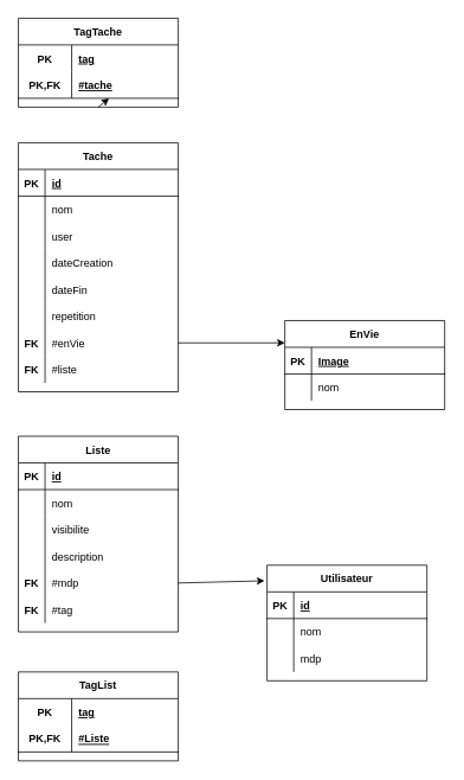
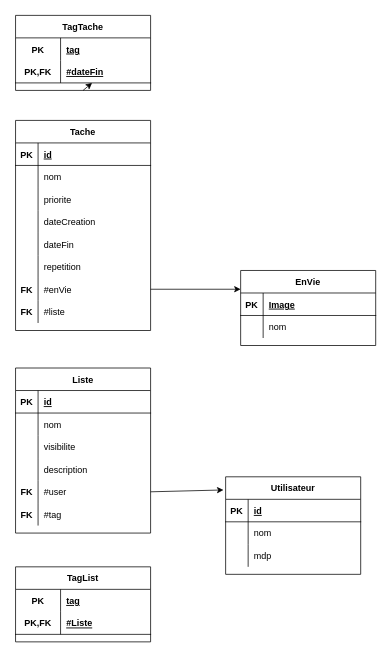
  <mxCell id="0" />
  <mxCell id="1" parent="0" />
  <mxCell id="2" value="TagTache" style="shape=table;startSize=30;container=1;collapsible=1;childLayout=tableLayout;fixedRows=1;rowLines=0;fontStyle=1;align=center;resizeLast=1;" vertex="1" parent="1"><mxGeometry x="20" y="20" width="180" height="100" as="geometry" /></mxCell>
  <mxCell id="3" value="" style="shape=tableRow;horizontal=0;startSize=0;swimlaneHead=0;swimlaneBody=0;fillColor=none;collapsible=0;dropTarget=0;points=[[0,0.5],[1,0.5]];portConstraint=eastwest;top=0;left=0;right=0;bottom=0;" vertex="1" parent="2"><mxGeometry y="30" width="180" height="30" as="geometry" /></mxCell>
  <mxCell id="4" value="PK" style="shape=partialRectangle;connectable=0;fillColor=none;top=0;left=0;bottom=0;right=0;fontStyle=1;overflow=hidden;" vertex="1" parent="3"><mxGeometry width="60" height="30" as="geometry"><mxRectangle width="60" height="30" as="alternateBounds" /></mxGeometry></mxCell>
  <mxCell id="5" value="tag" style="shape=partialRectangle;connectable=0;fillColor=none;top=0;left=0;bottom=0;right=0;align=left;spacingLeft=6;fontStyle=5;overflow=hidden;" vertex="1" parent="3"><mxGeometry x="60" width="120" height="30" as="geometry"><mxRectangle width="120" height="30" as="alternateBounds" /></mxGeometry></mxCell>
  <mxCell id="6" value="" style="shape=tableRow;horizontal=0;startSize=0;swimlaneHead=0;swimlaneBody=0;fillColor=none;collapsible=0;dropTarget=0;points=[[0,0.5],[1,0.5]];portConstraint=eastwest;top=0;left=0;right=0;bottom=1;" vertex="1" parent="2"><mxGeometry y="60" width="180" height="30" as="geometry" /></mxCell>
  <mxCell id="7" value="PK,FK" style="shape=partialRectangle;connectable=0;fillColor=none;top=0;left=0;bottom=0;right=0;fontStyle=1;overflow=hidden;" vertex="1" parent="6"><mxGeometry width="60" height="30" as="geometry"><mxRectangle width="60" height="30" as="alternateBounds" /></mxGeometry></mxCell>
- <mxCell id="8" value="#tache" style="shape=partialRectangle;connectable=0;fillColor=none;top=0;left=0;bottom=0;right=0;align=left;spacingLeft=6;fontStyle=5;overflow=hidden;" vertex="1" parent="6"><mxGeometry x="60" width="120" height="30" as="geometry"><mxRectangle width="120" height="30" as="alternateBounds" /></mxGeometry></mxCell>
+ <mxCell id="8" value="#dateFin" style="shape=partialRectangle;connectable=0;fillColor=none;top=0;left=0;bottom=0;right=0;align=left;spacingLeft=6;fontStyle=5;overflow=hidden;" vertex="1" parent="6"><mxGeometry x="60" width="120" height="30" as="geometry"><mxRectangle width="120" height="30" as="alternateBounds" /></mxGeometry></mxCell>
  <mxCell id="9" value="Tache" style="shape=table;startSize=30;container=1;collapsible=1;childLayout=tableLayout;fixedRows=1;rowLines=0;fontStyle=1;align=center;resizeLast=1;" vertex="1" parent="1"><mxGeometry x="20" y="160" width="180" height="280" as="geometry" /></mxCell>
  <mxCell id="10" value="" style="shape=tableRow;horizontal=0;startSize=0;swimlaneHead=0;swimlaneBody=0;fillColor=none;collapsible=0;dropTarget=0;points=[[0,0.5],[1,0.5]];portConstraint=eastwest;top=0;left=0;right=0;bottom=1;" vertex="1" parent="9"><mxGeometry y="30" width="180" height="30" as="geometry" /></mxCell>
  <mxCell id="11" value="PK" style="shape=partialRectangle;connectable=0;fillColor=none;top=0;left=0;bottom=0;right=0;fontStyle=1;overflow=hidden;" vertex="1" parent="10"><mxGeometry width="30" height="30" as="geometry"><mxRectangle width="30" height="30" as="alternateBounds" /></mxGeometry></mxCell>
  <mxCell id="12" value="id" style="shape=partialRectangle;connectable=0;fillColor=none;top=0;left=0;bottom=0;right=0;align=left;spacingLeft=6;fontStyle=5;overflow=hidden;" vertex="1" parent="10"><mxGeometry x="30" width="150" height="30" as="geometry"><mxRectangle width="150" height="30" as="alternateBounds" /></mxGeometry></mxCell>
  <mxCell id="13" value="" style="shape=tableRow;horizontal=0;startSize=0;swimlaneHead=0;swimlaneBody=0;fillColor=none;collapsible=0;dropTarget=0;points=[[0,0.5],[1,0.5]];portConstraint=eastwest;top=0;left=0;right=0;bottom=0;" vertex="1" parent="9"><mxGeometry y="60" width="180" height="30" as="geometry" /></mxCell>
  <mxCell id="14" value="" style="shape=partialRectangle;connectable=0;fillColor=none;top=0;left=0;bottom=0;right=0;editable=1;overflow=hidden;" vertex="1" parent="13"><mxGeometry width="30" height="30" as="geometry"><mxRectangle width="30" height="30" as="alternateBounds" /></mxGeometry></mxCell>
  <mxCell id="15" value="nom" style="shape=partialRectangle;connectable=0;fillColor=none;top=0;left=0;bottom=0;right=0;align=left;spacingLeft=6;overflow=hidden;" vertex="1" parent="13"><mxGeometry x="30" width="150" height="30" as="geometry"><mxRectangle width="150" height="30" as="alternateBounds" /></mxGeometry></mxCell>
  <mxCell id="16" value="" style="shape=tableRow;horizontal=0;startSize=0;swimlaneHead=0;swimlaneBody=0;fillColor=none;collapsible=0;dropTarget=0;points=[[0,0.5],[1,0.5]];portConstraint=eastwest;top=0;left=0;right=0;bottom=0;" vertex="1" parent="9"><mxGeometry y="90" width="180" height="30" as="geometry" /></mxCell>
  <mxCell id="17" value="" style="shape=partialRectangle;connectable=0;fillColor=none;top=0;left=0;bottom=0;right=0;editable=1;overflow=hidden;" vertex="1" parent="16"><mxGeometry width="30" height="30" as="geometry"><mxRectangle width="30" height="30" as="alternateBounds" /></mxGeometry></mxCell>
- <mxCell id="18" value="user" style="shape=partialRectangle;connectable=0;fillColor=none;top=0;left=0;bottom=0;right=0;align=left;spacingLeft=6;overflow=hidden;" vertex="1" parent="16"><mxGeometry x="30" width="150" height="30" as="geometry"><mxRectangle width="150" height="30" as="alternateBounds" /></mxGeometry></mxCell>
+ <mxCell id="18" value="priorite" style="shape=partialRectangle;connectable=0;fillColor=none;top=0;left=0;bottom=0;right=0;align=left;spacingLeft=6;overflow=hidden;" vertex="1" parent="16"><mxGeometry x="30" width="150" height="30" as="geometry"><mxRectangle width="150" height="30" as="alternateBounds" /></mxGeometry></mxCell>
  <mxCell id="19" value="" style="shape=tableRow;horizontal=0;startSize=0;swimlaneHead=0;swimlaneBody=0;fillColor=none;collapsible=0;dropTarget=0;points=[[0,0.5],[1,0.5]];portConstraint=eastwest;top=0;left=0;right=0;bottom=0;" vertex="1" parent="9"><mxGeometry y="120" width="180" height="30" as="geometry" /></mxCell>
  <mxCell id="20" value="" style="shape=partialRectangle;connectable=0;fillColor=none;top=0;left=0;bottom=0;right=0;editable=1;overflow=hidden;" vertex="1" parent="19"><mxGeometry width="30" height="30" as="geometry"><mxRectangle width="30" height="30" as="alternateBounds" /></mxGeometry></mxCell>
  <mxCell id="21" value="dateCreation" style="shape=partialRectangle;connectable=0;fillColor=none;top=0;left=0;bottom=0;right=0;align=left;spacingLeft=6;overflow=hidden;" vertex="1" parent="19"><mxGeometry x="30" width="150" height="30" as="geometry"><mxRectangle width="150" height="30" as="alternateBounds" /></mxGeometry></mxCell>
  <mxCell id="22" value="" style="shape=tableRow;horizontal=0;startSize=0;swimlaneHead=0;swimlaneBody=0;fillColor=none;collapsible=0;dropTarget=0;points=[[0,0.5],[1,0.5]];portConstraint=eastwest;top=0;left=0;right=0;bottom=0;" vertex="1" parent="9"><mxGeometry y="150" width="180" height="30" as="geometry" /></mxCell>
  <mxCell id="23" value="" style="shape=partialRectangle;connectable=0;fillColor=none;top=0;left=0;bottom=0;right=0;editable=1;overflow=hidden;" vertex="1" parent="22"><mxGeometry width="30" height="30" as="geometry"><mxRectangle width="30" height="30" as="alternateBounds" /></mxGeometry></mxCell>
  <mxCell id="24" value="dateFin" style="shape=partialRectangle;connectable=0;fillColor=none;top=0;left=0;bottom=0;right=0;align=left;spacingLeft=6;overflow=hidden;" vertex="1" parent="22"><mxGeometry x="30" width="150" height="30" as="geometry"><mxRectangle width="150" height="30" as="alternateBounds" /></mxGeometry></mxCell>
  <mxCell id="25" value="" style="shape=tableRow;horizontal=0;startSize=0;swimlaneHead=0;swimlaneBody=0;fillColor=none;collapsible=0;dropTarget=0;points=[[0,0.5],[1,0.5]];portConstraint=eastwest;top=0;left=0;right=0;bottom=0;" vertex="1" parent="9"><mxGeometry y="180" width="180" height="30" as="geometry" /></mxCell>
  <mxCell id="26" value="" style="shape=partialRectangle;connectable=0;fillColor=none;top=0;left=0;bottom=0;right=0;editable=1;overflow=hidden;" vertex="1" parent="25"><mxGeometry width="30" height="30" as="geometry"><mxRectangle width="30" height="30" as="alternateBounds" /></mxGeometry></mxCell>
  <mxCell id="27" value="repetition" style="shape=partialRectangle;connectable=0;fillColor=none;top=0;left=0;bottom=0;right=0;align=left;spacingLeft=6;overflow=hidden;" vertex="1" parent="25"><mxGeometry x="30" width="150" height="30" as="geometry"><mxRectangle width="150" height="30" as="alternateBounds" /></mxGeometry></mxCell>
  <mxCell id="28" value="" style="shape=tableRow;horizontal=0;startSize=0;swimlaneHead=0;swimlaneBody=0;fillColor=none;collapsible=0;dropTarget=0;points=[[0,0.5],[1,0.5]];portConstraint=eastwest;top=0;left=0;right=0;bottom=0;" vertex="1" parent="9"><mxGeometry y="210" width="180" height="30" as="geometry" /></mxCell>
  <mxCell id="29" value="FK" style="shape=partialRectangle;connectable=0;fillColor=none;top=0;left=0;bottom=0;right=0;editable=1;overflow=hidden;fontStyle=1" vertex="1" parent="28"><mxGeometry width="30" height="30" as="geometry"><mxRectangle width="30" height="30" as="alternateBounds" /></mxGeometry></mxCell>
  <mxCell id="30" value="#enVie" style="shape=partialRectangle;connectable=0;fillColor=none;top=0;left=0;bottom=0;right=0;align=left;spacingLeft=6;overflow=hidden;" vertex="1" parent="28"><mxGeometry x="30" width="150" height="30" as="geometry"><mxRectangle width="150" height="30" as="alternateBounds" /></mxGeometry></mxCell>
  <mxCell id="31" value="" style="shape=tableRow;horizontal=0;startSize=0;swimlaneHead=0;swimlaneBody=0;fillColor=none;collapsible=0;dropTarget=0;points=[[0,0.5],[1,0.5]];portConstraint=eastwest;top=0;left=0;right=0;bottom=0;" vertex="1" parent="9"><mxGeometry y="240" width="180" height="30" as="geometry" /></mxCell>
  <mxCell id="32" value="FK" style="shape=partialRectangle;connectable=0;fillColor=none;top=0;left=0;bottom=0;right=0;editable=1;overflow=hidden;fontStyle=1" vertex="1" parent="31"><mxGeometry width="30" height="30" as="geometry"><mxRectangle width="30" height="30" as="alternateBounds" /></mxGeometry></mxCell>
  <mxCell id="33" value="#liste" style="shape=partialRectangle;connectable=0;fillColor=none;top=0;left=0;bottom=0;right=0;align=left;spacingLeft=6;overflow=hidden;" vertex="1" parent="31"><mxGeometry x="30" width="150" height="30" as="geometry"><mxRectangle width="150" height="30" as="alternateBounds" /></mxGeometry></mxCell>
  <mxCell id="34" value="TagList" style="shape=table;startSize=30;container=1;collapsible=1;childLayout=tableLayout;fixedRows=1;rowLines=0;fontStyle=1;align=center;resizeLast=1;" vertex="1" parent="1"><mxGeometry x="20" y="755" width="180" height="100" as="geometry" /></mxCell>
  <mxCell id="35" value="" style="shape=tableRow;horizontal=0;startSize=0;swimlaneHead=0;swimlaneBody=0;fillColor=none;collapsible=0;dropTarget=0;points=[[0,0.5],[1,0.5]];portConstraint=eastwest;top=0;left=0;right=0;bottom=0;" vertex="1" parent="34"><mxGeometry y="30" width="180" height="30" as="geometry" /></mxCell>
  <mxCell id="36" value="PK" style="shape=partialRectangle;connectable=0;fillColor=none;top=0;left=0;bottom=0;right=0;fontStyle=1;overflow=hidden;" vertex="1" parent="35"><mxGeometry width="60" height="30" as="geometry"><mxRectangle width="60" height="30" as="alternateBounds" /></mxGeometry></mxCell>
  <mxCell id="37" value="tag" style="shape=partialRectangle;connectable=0;fillColor=none;top=0;left=0;bottom=0;right=0;align=left;spacingLeft=6;fontStyle=5;overflow=hidden;" vertex="1" parent="35"><mxGeometry x="60" width="120" height="30" as="geometry"><mxRectangle width="120" height="30" as="alternateBounds" /></mxGeometry></mxCell>
  <mxCell id="38" value="" style="shape=tableRow;horizontal=0;startSize=0;swimlaneHead=0;swimlaneBody=0;fillColor=none;collapsible=0;dropTarget=0;points=[[0,0.5],[1,0.5]];portConstraint=eastwest;top=0;left=0;right=0;bottom=1;" vertex="1" parent="34"><mxGeometry y="60" width="180" height="30" as="geometry" /></mxCell>
  <mxCell id="39" value="PK,FK" style="shape=partialRectangle;connectable=0;fillColor=none;top=0;left=0;bottom=0;right=0;fontStyle=1;overflow=hidden;" vertex="1" parent="38"><mxGeometry width="60" height="30" as="geometry"><mxRectangle width="60" height="30" as="alternateBounds" /></mxGeometry></mxCell>
  <mxCell id="40" value="#Liste" style="shape=partialRectangle;connectable=0;fillColor=none;top=0;left=0;bottom=0;right=0;align=left;spacingLeft=6;fontStyle=5;overflow=hidden;" vertex="1" parent="38"><mxGeometry x="60" width="120" height="30" as="geometry"><mxRectangle width="120" height="30" as="alternateBounds" /></mxGeometry></mxCell>
  <mxCell id="41" value="EnVie" style="shape=table;startSize=30;container=1;collapsible=1;childLayout=tableLayout;fixedRows=1;rowLines=0;fontStyle=1;align=center;resizeLast=1;" vertex="1" parent="1"><mxGeometry x="320" y="360" width="180" height="100" as="geometry" /></mxCell>
  <mxCell id="42" value="" style="shape=tableRow;horizontal=0;startSize=0;swimlaneHead=0;swimlaneBody=0;fillColor=none;collapsible=0;dropTarget=0;points=[[0,0.5],[1,0.5]];portConstraint=eastwest;top=0;left=0;right=0;bottom=1;" vertex="1" parent="41"><mxGeometry y="30" width="180" height="30" as="geometry" /></mxCell>
  <mxCell id="43" value="PK" style="shape=partialRectangle;connectable=0;fillColor=none;top=0;left=0;bottom=0;right=0;fontStyle=1;overflow=hidden;" vertex="1" parent="42"><mxGeometry width="30" height="30" as="geometry"><mxRectangle width="30" height="30" as="alternateBounds" /></mxGeometry></mxCell>
  <mxCell id="44" value="Image" style="shape=partialRectangle;connectable=0;fillColor=none;top=0;left=0;bottom=0;right=0;align=left;spacingLeft=6;fontStyle=5;overflow=hidden;" vertex="1" parent="42"><mxGeometry x="30" width="150" height="30" as="geometry"><mxRectangle width="150" height="30" as="alternateBounds" /></mxGeometry></mxCell>
  <mxCell id="45" value="" style="shape=tableRow;horizontal=0;startSize=0;swimlaneHead=0;swimlaneBody=0;fillColor=none;collapsible=0;dropTarget=0;points=[[0,0.5],[1,0.5]];portConstraint=eastwest;top=0;left=0;right=0;bottom=0;" vertex="1" parent="41"><mxGeometry y="60" width="180" height="30" as="geometry" /></mxCell>
  <mxCell id="46" value="" style="shape=partialRectangle;connectable=0;fillColor=none;top=0;left=0;bottom=0;right=0;editable=1;overflow=hidden;" vertex="1" parent="45"><mxGeometry width="30" height="30" as="geometry"><mxRectangle width="30" height="30" as="alternateBounds" /></mxGeometry></mxCell>
  <mxCell id="47" value="nom" style="shape=partialRectangle;connectable=0;fillColor=none;top=0;left=0;bottom=0;right=0;align=left;spacingLeft=6;overflow=hidden;" vertex="1" parent="45"><mxGeometry x="30" width="150" height="30" as="geometry"><mxRectangle width="150" height="30" as="alternateBounds" /></mxGeometry></mxCell>
  <mxCell id="48" value="Liste" style="shape=table;startSize=30;container=1;collapsible=1;childLayout=tableLayout;fixedRows=1;rowLines=0;fontStyle=1;align=center;resizeLast=1;" vertex="1" parent="1"><mxGeometry x="20" y="490" width="180" height="220" as="geometry" /></mxCell>
  <mxCell id="49" value="" style="shape=tableRow;horizontal=0;startSize=0;swimlaneHead=0;swimlaneBody=0;fillColor=none;collapsible=0;dropTarget=0;points=[[0,0.5],[1,0.5]];portConstraint=eastwest;top=0;left=0;right=0;bottom=1;" vertex="1" parent="48"><mxGeometry y="30" width="180" height="30" as="geometry" /></mxCell>
  <mxCell id="50" value="PK" style="shape=partialRectangle;connectable=0;fillColor=none;top=0;left=0;bottom=0;right=0;fontStyle=1;overflow=hidden;" vertex="1" parent="49"><mxGeometry width="30" height="30" as="geometry"><mxRectangle width="30" height="30" as="alternateBounds" /></mxGeometry></mxCell>
  <mxCell id="51" value="id" style="shape=partialRectangle;connectable=0;fillColor=none;top=0;left=0;bottom=0;right=0;align=left;spacingLeft=6;fontStyle=5;overflow=hidden;" vertex="1" parent="49"><mxGeometry x="30" width="150" height="30" as="geometry"><mxRectangle width="150" height="30" as="alternateBounds" /></mxGeometry></mxCell>
  <mxCell id="52" value="" style="shape=tableRow;horizontal=0;startSize=0;swimlaneHead=0;swimlaneBody=0;fillColor=none;collapsible=0;dropTarget=0;points=[[0,0.5],[1,0.5]];portConstraint=eastwest;top=0;left=0;right=0;bottom=0;" vertex="1" parent="48"><mxGeometry y="60" width="180" height="30" as="geometry" /></mxCell>
  <mxCell id="53" value="" style="shape=partialRectangle;connectable=0;fillColor=none;top=0;left=0;bottom=0;right=0;editable=1;overflow=hidden;" vertex="1" parent="52"><mxGeometry width="30" height="30" as="geometry"><mxRectangle width="30" height="30" as="alternateBounds" /></mxGeometry></mxCell>
  <mxCell id="54" value="nom    " style="shape=partialRectangle;connectable=0;fillColor=none;top=0;left=0;bottom=0;right=0;align=left;spacingLeft=6;overflow=hidden;" vertex="1" parent="52"><mxGeometry x="30" width="150" height="30" as="geometry"><mxRectangle width="150" height="30" as="alternateBounds" /></mxGeometry></mxCell>
  <mxCell id="55" value="" style="shape=tableRow;horizontal=0;startSize=0;swimlaneHead=0;swimlaneBody=0;fillColor=none;collapsible=0;dropTarget=0;points=[[0,0.5],[1,0.5]];portConstraint=eastwest;top=0;left=0;right=0;bottom=0;" vertex="1" parent="48"><mxGeometry y="90" width="180" height="30" as="geometry" /></mxCell>
  <mxCell id="56" value="" style="shape=partialRectangle;connectable=0;fillColor=none;top=0;left=0;bottom=0;right=0;editable=1;overflow=hidden;" vertex="1" parent="55"><mxGeometry width="30" height="30" as="geometry"><mxRectangle width="30" height="30" as="alternateBounds" /></mxGeometry></mxCell>
  <mxCell id="57" value="visibilite" style="shape=partialRectangle;connectable=0;fillColor=none;top=0;left=0;bottom=0;right=0;align=left;spacingLeft=6;overflow=hidden;" vertex="1" parent="55"><mxGeometry x="30" width="150" height="30" as="geometry"><mxRectangle width="150" height="30" as="alternateBounds" /></mxGeometry></mxCell>
  <mxCell id="58" value="" style="shape=tableRow;horizontal=0;startSize=0;swimlaneHead=0;swimlaneBody=0;fillColor=none;collapsible=0;dropTarget=0;points=[[0,0.5],[1,0.5]];portConstraint=eastwest;top=0;left=0;right=0;bottom=0;" vertex="1" parent="48"><mxGeometry y="120" width="180" height="30" as="geometry" /></mxCell>
  <mxCell id="59" value="" style="shape=partialRectangle;connectable=0;fillColor=none;top=0;left=0;bottom=0;right=0;editable=1;overflow=hidden;" vertex="1" parent="58"><mxGeometry width="30" height="30" as="geometry"><mxRectangle width="30" height="30" as="alternateBounds" /></mxGeometry></mxCell>
  <mxCell id="60" value="description" style="shape=partialRectangle;connectable=0;fillColor=none;top=0;left=0;bottom=0;right=0;align=left;spacingLeft=6;overflow=hidden;" vertex="1" parent="58"><mxGeometry x="30" width="150" height="30" as="geometry"><mxRectangle width="150" height="30" as="alternateBounds" /></mxGeometry></mxCell>
  <mxCell id="61" value="" style="shape=tableRow;horizontal=0;startSize=0;swimlaneHead=0;swimlaneBody=0;fillColor=none;collapsible=0;dropTarget=0;points=[[0,0.5],[1,0.5]];portConstraint=eastwest;top=0;left=0;right=0;bottom=0;" vertex="1" parent="48"><mxGeometry y="150" width="180" height="30" as="geometry" /></mxCell>
  <mxCell id="62" value="FK" style="shape=partialRectangle;connectable=0;fillColor=none;top=0;left=0;bottom=0;right=0;editable=1;overflow=hidden;fontStyle=1" vertex="1" parent="61"><mxGeometry width="30" height="30" as="geometry"><mxRectangle width="30" height="30" as="alternateBounds" /></mxGeometry></mxCell>
- <mxCell id="63" value="#mdp" style="shape=partialRectangle;connectable=0;fillColor=none;top=0;left=0;bottom=0;right=0;align=left;spacingLeft=6;overflow=hidden;" vertex="1" parent="61"><mxGeometry x="30" width="150" height="30" as="geometry"><mxRectangle width="150" height="30" as="alternateBounds" /></mxGeometry></mxCell>
+ <mxCell id="63" value="#user" style="shape=partialRectangle;connectable=0;fillColor=none;top=0;left=0;bottom=0;right=0;align=left;spacingLeft=6;overflow=hidden;" vertex="1" parent="61"><mxGeometry x="30" width="150" height="30" as="geometry"><mxRectangle width="150" height="30" as="alternateBounds" /></mxGeometry></mxCell>
  <mxCell id="64" value="" style="shape=tableRow;horizontal=0;startSize=0;swimlaneHead=0;swimlaneBody=0;fillColor=none;collapsible=0;dropTarget=0;points=[[0,0.5],[1,0.5]];portConstraint=eastwest;top=0;left=0;right=0;bottom=0;" vertex="1" parent="48"><mxGeometry y="180" width="180" height="30" as="geometry" /></mxCell>
  <mxCell id="65" value="FK" style="shape=partialRectangle;connectable=0;fillColor=none;top=0;left=0;bottom=0;right=0;editable=1;overflow=hidden;fontStyle=1" vertex="1" parent="64"><mxGeometry width="30" height="30" as="geometry"><mxRectangle width="30" height="30" as="alternateBounds" /></mxGeometry></mxCell>
  <mxCell id="66" value="#tag" style="shape=partialRectangle;connectable=0;fillColor=none;top=0;left=0;bottom=0;right=0;align=left;spacingLeft=6;overflow=hidden;" vertex="1" parent="64"><mxGeometry x="30" width="150" height="30" as="geometry"><mxRectangle width="150" height="30" as="alternateBounds" /></mxGeometry></mxCell>
  <mxCell id="67" value="Utilisateur" style="shape=table;startSize=30;container=1;collapsible=1;childLayout=tableLayout;fixedRows=1;rowLines=0;fontStyle=1;align=center;resizeLast=1;swimlaneLine=1;" vertex="1" parent="1"><mxGeometry x="300" y="635" width="180" height="130" as="geometry" /></mxCell>
  <mxCell id="68" value="" style="shape=tableRow;horizontal=0;startSize=0;swimlaneHead=0;swimlaneBody=0;fillColor=none;collapsible=0;dropTarget=0;points=[[0,0.5],[1,0.5]];portConstraint=eastwest;top=0;left=0;right=0;bottom=1;" vertex="1" parent="67"><mxGeometry y="30" width="180" height="30" as="geometry" /></mxCell>
  <mxCell id="69" value="PK" style="shape=partialRectangle;connectable=0;fillColor=none;top=0;left=0;bottom=0;right=0;fontStyle=1;overflow=hidden;" vertex="1" parent="68"><mxGeometry width="30" height="30" as="geometry"><mxRectangle width="30" height="30" as="alternateBounds" /></mxGeometry></mxCell>
  <mxCell id="70" value="id" style="shape=partialRectangle;connectable=0;fillColor=none;top=0;left=0;bottom=0;right=0;align=left;spacingLeft=6;fontStyle=5;overflow=hidden;" vertex="1" parent="68"><mxGeometry x="30" width="150" height="30" as="geometry"><mxRectangle width="150" height="30" as="alternateBounds" /></mxGeometry></mxCell>
  <mxCell id="71" value="" style="shape=tableRow;horizontal=0;startSize=0;swimlaneHead=0;swimlaneBody=0;fillColor=none;collapsible=0;dropTarget=0;points=[[0,0.5],[1,0.5]];portConstraint=eastwest;top=0;left=0;right=0;bottom=0;" vertex="1" parent="67"><mxGeometry y="60" width="180" height="30" as="geometry" /></mxCell>
  <mxCell id="72" value="" style="shape=partialRectangle;connectable=0;fillColor=none;top=0;left=0;bottom=0;right=0;editable=1;overflow=hidden;" vertex="1" parent="71"><mxGeometry width="30" height="30" as="geometry"><mxRectangle width="30" height="30" as="alternateBounds" /></mxGeometry></mxCell>
  <mxCell id="73" value="nom" style="shape=partialRectangle;connectable=0;fillColor=none;top=0;left=0;bottom=0;right=0;align=left;spacingLeft=6;overflow=hidden;" vertex="1" parent="71"><mxGeometry x="30" width="150" height="30" as="geometry"><mxRectangle width="150" height="30" as="alternateBounds" /></mxGeometry></mxCell>
  <mxCell id="74" value="" style="shape=tableRow;horizontal=0;startSize=0;swimlaneHead=0;swimlaneBody=0;fillColor=none;collapsible=0;dropTarget=0;points=[[0,0.5],[1,0.5]];portConstraint=eastwest;top=0;left=0;right=0;bottom=0;" vertex="1" parent="67"><mxGeometry y="90" width="180" height="30" as="geometry" /></mxCell>
  <mxCell id="75" value="" style="shape=partialRectangle;connectable=0;fillColor=none;top=0;left=0;bottom=0;right=0;editable=1;overflow=hidden;" vertex="1" parent="74"><mxGeometry width="30" height="30" as="geometry"><mxRectangle width="30" height="30" as="alternateBounds" /></mxGeometry></mxCell>
  <mxCell id="76" value="mdp" style="shape=partialRectangle;connectable=0;fillColor=none;top=0;left=0;bottom=0;right=0;align=left;spacingLeft=6;overflow=hidden;" vertex="1" parent="74"><mxGeometry x="30" width="150" height="30" as="geometry"><mxRectangle width="150" height="30" as="alternateBounds" /></mxGeometry></mxCell>
  <mxCell id="77" value="" style="endArrow=classic;html=1;rounded=0;exitX=1;exitY=0.5;exitDx=0;exitDy=0;entryX=0;entryY=0.25;entryDx=0;entryDy=0;" edge="1" parent="1" source="28" target="41"><mxGeometry width="50" height="50" relative="1" as="geometry"><mxPoint x="360" y="470" as="sourcePoint" /><mxPoint x="410" y="420" as="targetPoint" /></mxGeometry></mxCell>
  <mxCell id="78" value="" style="endArrow=classic;html=1;rounded=0;exitX=0.5;exitY=1;exitDx=0;exitDy=0;" edge="1" parent="1" source="2" target="8"><mxGeometry width="50" height="50" relative="1" as="geometry"><mxPoint x="210" y="385" as="sourcePoint" /><mxPoint x="440" y="185" as="targetPoint" /></mxGeometry></mxCell>
  <mxCell id="79" value="" style="endArrow=classic;html=1;rounded=0;exitX=1;exitY=0.5;exitDx=0;exitDy=0;entryX=-0.016;entryY=0.135;entryDx=0;entryDy=0;entryPerimeter=0;" edge="1" parent="1" source="61" target="67"><mxGeometry width="50" height="50" relative="1" as="geometry"><mxPoint x="210" y="355" as="sourcePoint" /><mxPoint x="440" y="155" as="targetPoint" /></mxGeometry></mxCell>
